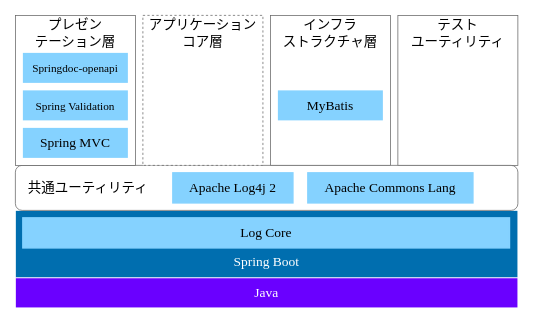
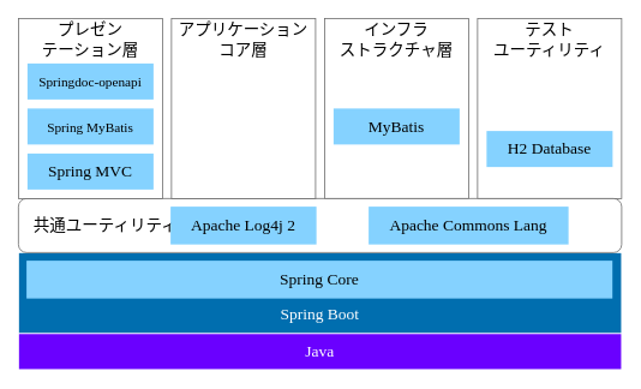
  <mxCell id="0" />
  <mxCell id="1" parent="0" />
  <mxCell id="2" value="Spring Boot" style="rounded=0;whiteSpace=wrap;html=1;fontFamily=Noto Sans JP;fontSize=18;fillColor=#006EAF;fontColor=#ffffff;strokeColor=#FFFFFF;strokeWidth=1;verticalAlign=bottom;spacingBottom=8;spacingLeft=0;fontSource=https%3A%2F%2Ffonts.googleapis.com%2Fcss%3Ffamily%3DNoto%2BSans%2BJP;" parent="1" vertex="1"><mxGeometry x="20" y="280" width="670" height="90" as="geometry" /></mxCell>
  <mxCell id="3" value="&lt;font color=&quot;#000000&quot;&gt;テスト&lt;br&gt;ユーティリティ&lt;br&gt;&lt;br&gt;&lt;br&gt;&lt;br&gt;&lt;br&gt;&lt;br&gt;&lt;br&gt;&lt;br&gt;&lt;/font&gt;" style="rounded=0;whiteSpace=wrap;html=1;fontFamily=Noto Sans JP;fontSize=18;strokeWidth=1;fontSource=https%3A%2F%2Ffonts.googleapis.com%2Fcss%3Ffamily%3DNoto%2BSans%2BJP;fillColor=#FFFFFF;strokeColor=#666666;" parent="1" vertex="1"><mxGeometry x="530" y="20" width="160" height="200" as="geometry" /></mxCell>
  <mxCell id="4" value="&lt;font color=&quot;#000000&quot;&gt;インフラ&lt;br&gt;ストラクチャ層&lt;br&gt;&lt;br&gt;&lt;br&gt;&lt;br&gt;&lt;br&gt;&lt;br&gt;&lt;br&gt;&lt;br&gt;&lt;/font&gt;" style="rounded=0;whiteSpace=wrap;html=1;fontFamily=Noto Sans JP;fontSize=18;strokeWidth=1;fontSource=https%3A%2F%2Ffonts.googleapis.com%2Fcss%3Ffamily%3DNoto%2BSans%2BJP;fillColor=#FFFFFF;strokeColor=#666666;" parent="1" vertex="1"><mxGeometry x="360" y="20" width="160" height="200" as="geometry" /></mxCell>
  <mxCell id="5" value="&lt;div&gt;&lt;span style=&quot;color: rgb(0 , 0 , 0)&quot;&gt;共通ユーティリティ&lt;/span&gt;&lt;/div&gt;" style="rounded=1;whiteSpace=wrap;html=1;fontFamily=Noto Sans JP;fontSize=18;strokeWidth=1;fontSource=https%3A%2F%2Ffonts.googleapis.com%2Fcss%3Ffamily%3DNoto%2BSans%2BJP;fillColor=#FFFFFF;align=left;strokeColor=#666666;spacingLeft=15;" parent="1" vertex="1"><mxGeometry x="20" y="220" width="670" height="60" as="geometry" /></mxCell>
  <mxCell id="6" value="&lt;font color=&quot;#000000&quot;&gt;プレゼン&lt;br&gt;テーション層&lt;br&gt;&lt;br&gt;&lt;br&gt;&lt;br&gt;&lt;br&gt;&lt;br&gt;&lt;br&gt;&lt;br&gt;&lt;/font&gt;" style="rounded=0;whiteSpace=wrap;html=1;fontFamily=Noto Sans JP;fontSize=18;strokeWidth=1;fontSource=https%3A%2F%2Ffonts.googleapis.com%2Fcss%3Ffamily%3DNoto%2BSans%2BJP;fillColor=#FFFFFF;strokeColor=#666666;" parent="1" vertex="1"><mxGeometry x="20" y="20" width="160" height="200" as="geometry" /></mxCell>
  <mxCell id="7" value="Java" style="rounded=0;whiteSpace=wrap;html=1;fontFamily=Noto Sans JP;fontSize=18;fillColor=#6a00ff;fontColor=#ffffff;strokeColor=#FFFFFF;strokeWidth=1;spacingLeft=0;align=center;fontSource=https%3A%2F%2Ffonts.googleapis.com%2Fcss%3Ffamily%3DNoto%2BSans%2BJP;" parent="1" vertex="1"><mxGeometry x="20" y="370" width="670" height="40" as="geometry" /></mxCell>
- <mxCell id="8" value="Log Core" style="rounded=0;whiteSpace=wrap;html=1;fontFamily=Noto Sans JP;fontSize=18;fillColor=#85D2FF;fontColor=#000000;strokeColor=#85D2FF;strokeWidth=2;spacingLeft=0;fontSource=https%3A%2F%2Ffonts.googleapis.com%2Fcss%3Ffamily%3DNoto%2BSans%2BJP;" parent="1" vertex="1"><mxGeometry x="30" y="290" width="648.79" height="40" as="geometry" /></mxCell>
+ <mxCell id="8" value="Spring Core" style="rounded=0;whiteSpace=wrap;html=1;fontFamily=Noto Sans JP;fontSize=18;fillColor=#85D2FF;fontColor=#000000;strokeColor=#85D2FF;strokeWidth=2;spacingLeft=0;fontSource=https%3A%2F%2Ffonts.googleapis.com%2Fcss%3Ffamily%3DNoto%2BSans%2BJP;" parent="1" vertex="1"><mxGeometry x="30" y="290" width="648.79" height="40" as="geometry" /></mxCell>
  <mxCell id="9" value="Springdoc-openapi" style="rounded=0;whiteSpace=wrap;html=1;fontFamily=Noto Sans JP;fontSize=15;fillColor=#85D2FF;fontColor=#000000;strokeColor=none;strokeWidth=2;fontSource=https%3A%2F%2Ffonts.googleapis.com%2Fcss%3Ffamily%3DNoto%2BSans%2BJP;" parent="1" vertex="1"><mxGeometry x="30" y="70" width="140" height="40" as="geometry" /></mxCell>
  <mxCell id="10" value="Spring MVC" style="rounded=0;whiteSpace=wrap;html=1;fontFamily=Noto Sans JP;fontSize=18;fillColor=#85D2FF;fontColor=#000000;strokeColor=none;strokeWidth=2;fontSource=https%3A%2F%2Ffonts.googleapis.com%2Fcss%3Ffamily%3DNoto%2BSans%2BJP;" parent="1" vertex="1"><mxGeometry x="30" y="170" width="140" height="40" as="geometry" /></mxCell>
- <mxCell id="11" value="Apache Log4j 2" style="rounded=0;whiteSpace=wrap;html=1;fontFamily=Noto Sans JP;fontSize=18;fillColor=#85D2FF;fontColor=#000000;strokeColor=#85D2FF;strokeWidth=2;spacingLeft=0;fontSource=https%3A%2F%2Ffonts.googleapis.com%2Fcss%3Ffamily%3DNoto%2BSans%2BJP;spacingRight=0;" parent="1" vertex="1"><mxGeometry x="230" y="230" width="160" height="40" as="geometry" /></mxCell>
+ <mxCell id="11" value="Apache Log4j 2" style="rounded=0;whiteSpace=wrap;html=1;fontFamily=Noto Sans JP;fontSize=18;fillColor=#85D2FF;fontColor=#000000;strokeColor=#85D2FF;strokeWidth=2;spacingLeft=0;fontSource=https%3A%2F%2Ffonts.googleapis.com%2Fcss%3Ffamily%3DNoto%2BSans%2BJP;spacingRight=0;" parent="1" vertex="1"><mxGeometry x="190" y="230" width="160" height="40" as="geometry" /></mxCell>
  <mxCell id="12" value="MyBatis" style="rounded=0;whiteSpace=wrap;html=1;fontFamily=Noto Sans JP;fontSize=18;fillColor=#85D2FF;fontColor=#000000;strokeColor=none;strokeWidth=2;spacingLeft=0;fontSource=https%3A%2F%2Ffonts.googleapis.com%2Fcss%3Ffamily%3DNoto%2BSans%2BJP;" parent="1" vertex="1"><mxGeometry x="370" y="120" width="140" height="40" as="geometry" /></mxCell>
- <mxCell id="13" value="Spring Validation" style="rounded=0;whiteSpace=wrap;html=1;fontFamily=Noto Sans JP;fontSize=15;fillColor=#85D2FF;fontColor=#000000;strokeColor=none;strokeWidth=2;fontSource=https%3A%2F%2Ffonts.googleapis.com%2Fcss%3Ffamily%3DNoto%2BSans%2BJP;" parent="1" vertex="1"><mxGeometry x="30" y="120" width="140" height="40" as="geometry" /></mxCell>
+ <mxCell id="13" value="Spring MyBatis" style="rounded=0;whiteSpace=wrap;html=1;fontFamily=Noto Sans JP;fontSize=15;fillColor=#85D2FF;fontColor=#000000;strokeColor=none;strokeWidth=2;fontSource=https%3A%2F%2Ffonts.googleapis.com%2Fcss%3Ffamily%3DNoto%2BSans%2BJP;" parent="1" vertex="1"><mxGeometry x="30" y="120" width="140" height="40" as="geometry" /></mxCell>
  <mxCell id="14" value="Apache Commons Lang" style="rounded=0;whiteSpace=wrap;html=1;fontFamily=Noto Sans JP;fontSize=18;fillColor=#85D2FF;fontColor=#000000;strokeColor=#85D2FF;strokeWidth=2;spacingLeft=0;fontSource=https%3A%2F%2Ffonts.googleapis.com%2Fcss%3Ffamily%3DNoto%2BSans%2BJP;" parent="1" vertex="1"><mxGeometry x="410" y="230" width="220" height="40" as="geometry" /></mxCell>
- <mxCell id="16" value="&lt;font color=&quot;#000000&quot;&gt;アプリケーションコア層&lt;br&gt;&lt;br&gt;&lt;br&gt;&lt;br&gt;&lt;br&gt;&lt;br&gt;&lt;br&gt;&lt;br&gt;&lt;/font&gt;" style="rounded=0;whiteSpace=wrap;html=1;fontFamily=Noto Sans JP;fontSize=18;strokeWidth=1;fontSource=https%3A%2F%2Ffonts.googleapis.com%2Fcss%3Ffamily%3DNoto%2BSans%2BJP;fillColor=#FFFFFF;strokeColor=#666666;dashed=1;" parent="1" vertex="1"><mxGeometry x="190" y="20" width="160.06" height="200" as="geometry" /></mxCell>
+ <mxCell id="15" value="H2 Database" style="rounded=0;whiteSpace=wrap;html=1;fontFamily=Noto Sans JP;fontSize=18;fillColor=#85D2FF;fontColor=#000000;strokeColor=none;strokeWidth=2;spacingLeft=0;fontSource=https%3A%2F%2Ffonts.googleapis.com%2Fcss%3Ffamily%3DNoto%2BSans%2BJP;" parent="1" vertex="1"><mxGeometry x="540" y="145" width="140" height="40" as="geometry" /></mxCell>
+ <mxCell id="16" value="&lt;font color=&quot;#000000&quot;&gt;アプリケーションコア層&lt;br&gt;&lt;br&gt;&lt;br&gt;&lt;br&gt;&lt;br&gt;&lt;br&gt;&lt;br&gt;&lt;br&gt;&lt;/font&gt;" style="rounded=0;whiteSpace=wrap;html=1;fontFamily=Noto Sans JP;fontSize=18;strokeWidth=1;fontSource=https%3A%2F%2Ffonts.googleapis.com%2Fcss%3Ffamily%3DNoto%2BSans%2BJP;fillColor=#FFFFFF;strokeColor=#666666;" parent="1" vertex="1"><mxGeometry x="190" y="20" width="160.06" height="200" as="geometry" /></mxCell>
